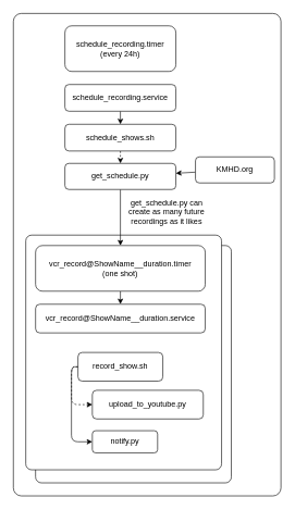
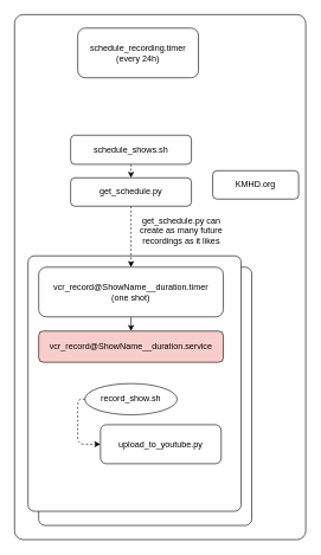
  <mxCell id="0" />
  <mxCell id="1" parent="0" />
  <mxCell id="2" value="" style="rounded=1;whiteSpace=wrap;html=1;arcSize=3;" vertex="1" parent="1"><mxGeometry width="410" height="740" as="geometry" x="20" y="20" /></mxCell>
  <mxCell id="3" value="" style="rounded=1;whiteSpace=wrap;html=1;arcSize=3;" parent="1" vertex="1"><mxGeometry x="54" y="376" width="300" height="364" as="geometry" /></mxCell>
  <mxCell id="4" value="" style="rounded=1;whiteSpace=wrap;html=1;arcSize=3;" parent="1" vertex="1"><mxGeometry x="39" y="360" width="300" height="360" as="geometry" /></mxCell>
- <mxCell id="5" value="schedule_recording.timer&lt;br&gt;(every 24h)" style="rounded=1;whiteSpace=wrap;html=1;" parent="1" vertex="1"><mxGeometry x="99" y="39" width="170" height="70" as="geometry" /></mxCell>
- <mxCell id="6" value="" style="edgeStyle=none;html=1;" parent="1" source="7" target="9" edge="1"><mxGeometry relative="1" as="geometry" /></mxCell>
- <mxCell id="7" value="schedule_recording.service" style="rounded=1;whiteSpace=wrap;html=1;" parent="1" vertex="1"><mxGeometry x="99" y="129" width="170" height="41" as="geometry" /></mxCell>
+ <mxCell id="5" value="schedule_recording.timer&lt;br&gt;(every 24h)" style="rounded=1;whiteSpace=wrap;html=1;" parent="1" vertex="1"><mxGeometry x="109" y="39" width="170" height="70" as="geometry" /></mxCell>
  <mxCell id="8" style="edgeStyle=orthogonalEdgeStyle;html=1;exitX=0.5;exitY=1;exitDx=0;exitDy=0;entryX=0.5;entryY=0;entryDx=0;entryDy=0;dashed=1;" parent="1" target="11" edge="1" source="9"><mxGeometry relative="1" as="geometry"><mxPoint x="184" y="249" as="sourcePoint" /><mxPoint x="190" y="240" as="targetPoint" /></mxGeometry></mxCell>
  <mxCell id="9" value="schedule_shows.sh" style="rounded=1;whiteSpace=wrap;html=1;" parent="1" vertex="1"><mxGeometry x="99" y="190" width="170" height="41" as="geometry" /></mxCell>
- <mxCell id="10" style="edgeStyle=orthogonalEdgeStyle;html=1;exitX=0.5;exitY=1;exitDx=0;exitDy=0;entryX=0.5;entryY=0;entryDx=0;entryDy=0;" parent="1" source="11" target="13" edge="1"><mxGeometry relative="1" as="geometry" /></mxCell>
+ <mxCell id="10" style="edgeStyle=orthogonalEdgeStyle;html=1;exitX=0.5;exitY=1;exitDx=0;exitDy=0;entryX=0.5;entryY=0;entryDx=0;entryDy=0;dashed=1;" parent="1" source="11" target="13" edge="1"><mxGeometry relative="1" as="geometry" /></mxCell>
  <mxCell id="11" value="get_schedule.py" style="rounded=1;whiteSpace=wrap;html=1;" parent="1" vertex="1"><mxGeometry x="99" y="250" width="170" height="40" as="geometry" /></mxCell>
  <mxCell id="12" style="edgeStyle=orthogonalEdgeStyle;html=1;exitX=0.5;exitY=1;exitDx=0;exitDy=0;entryX=0.5;entryY=0;entryDx=0;entryDy=0;" parent="1" source="13" target="16" edge="1"><mxGeometry relative="1" as="geometry" /></mxCell>
  <mxCell id="13" value="vcr_record@ShowName__duration.timer&lt;br&gt;(one shot)" style="rounded=1;whiteSpace=wrap;html=1;" parent="1" vertex="1"><mxGeometry x="54" y="376" width="260" height="70" as="geometry" /></mxCell>
- <mxCell id="14" value="" style="edgeStyle=none;html=1;" parent="1" source="15" target="11" edge="1"><mxGeometry relative="1" as="geometry" /></mxCell>
  <mxCell id="15" value="KMHD.org" style="rounded=1;whiteSpace=wrap;html=1;" parent="1" vertex="1"><mxGeometry x="299" y="240" width="121" height="40" as="geometry" /></mxCell>
- <mxCell id="16" value="vcr_record@ShowName__duration.service" style="rounded=1;whiteSpace=wrap;html=1;" parent="1" vertex="1"><mxGeometry x="54" y="466" width="260" height="44" as="geometry" /></mxCell>
- <mxCell id="17" value="" style="edgeStyle=orthogonalEdgeStyle;html=1;entryX=0;entryY=0.5;entryDx=0;entryDy=0;exitX=0;exitY=0.5;exitDx=0;exitDy=0;" parent="1" source="18" target="20" edge="1"><mxGeometry relative="1" as="geometry" /></mxCell>
- <mxCell id="18" value="record_show.sh" style="rounded=1;whiteSpace=wrap;html=1;" parent="1" vertex="1"><mxGeometry x="119" y="540" width="130" height="44" as="geometry" /></mxCell>
- <mxCell id="19" value="upload_to_youtube.py" style="rounded=1;whiteSpace=wrap;html=1;" parent="1" vertex="1"><mxGeometry x="141" y="598" width="170" height="44" as="geometry" /></mxCell>
- <mxCell id="20" value="notify.py" style="rounded=1;whiteSpace=wrap;html=1;" parent="1" vertex="1"><mxGeometry x="141" y="660" width="100" height="34" as="geometry" /></mxCell>
+ <mxCell id="16" value="vcr_record@ShowName__duration.service" style="rounded=1;whiteSpace=wrap;html=1;fillColor=#f8cecc;" parent="1" vertex="1"><mxGeometry x="54" y="466" width="260" height="44" as="geometry" /></mxCell>
+ <mxCell id="18" value="record_show.sh" style="ellipse;whiteSpace=wrap;html=1;" parent="1" vertex="1"><mxGeometry x="119" y="540" width="130" height="44" as="geometry" /></mxCell>
+ <mxCell id="19" value="upload_to_youtube.py" style="rounded=1;whiteSpace=wrap;html=1;" parent="1" vertex="1"><mxGeometry x="141" y="598" width="170" height="55" as="geometry" /></mxCell>
  <mxCell id="21" value="" style="edgeStyle=orthogonalEdgeStyle;html=1;entryX=0;entryY=0.5;entryDx=0;entryDy=0;exitX=0;exitY=0.5;exitDx=0;exitDy=0;dashed=1;" parent="1" source="18" target="19" edge="1"><mxGeometry relative="1" as="geometry" /></mxCell>
  <mxCell id="22" value="get_schedule.py can create as many future recordings as it likes" style="text;html=1;strokeColor=none;fillColor=none;align=center;verticalAlign=middle;whiteSpace=wrap;rounded=0;" parent="1" vertex="1"><mxGeometry x="190" y="300" width="130" height="50" as="geometry" /></mxCell>
